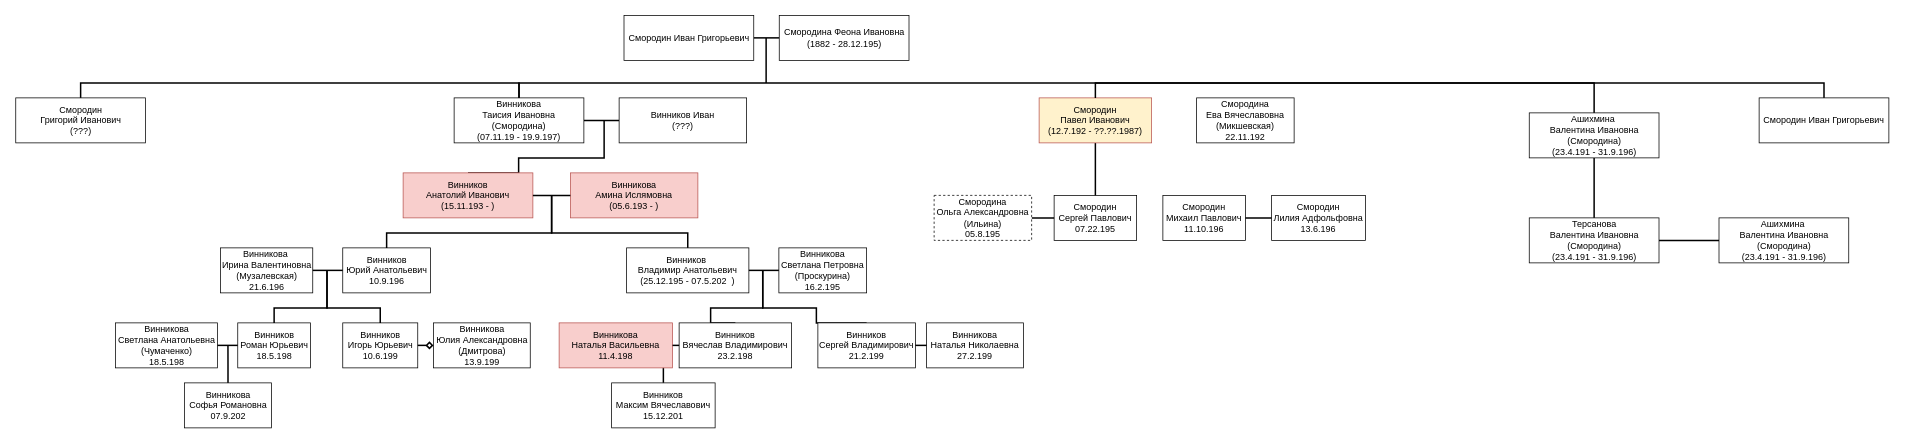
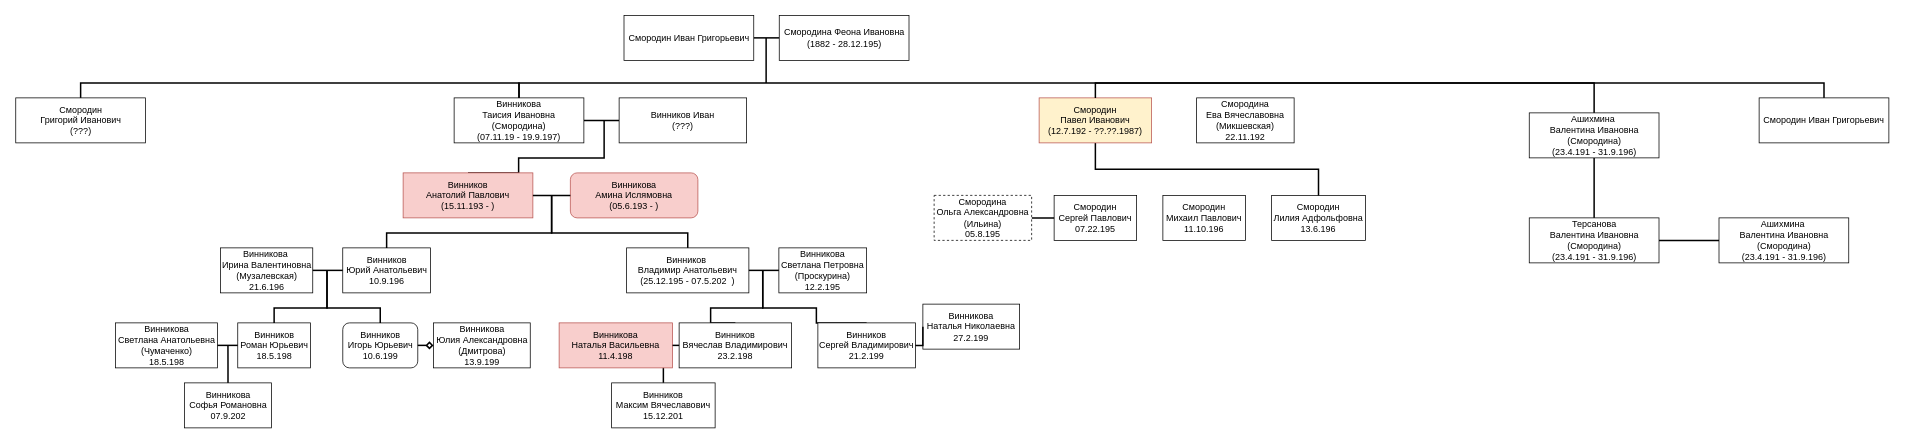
  <mxCell id="0" />
  <mxCell id="1" parent="0" />
  <mxCell id="2" style="edgeStyle=orthogonalEdgeStyle;rounded=0;orthogonalLoop=1;jettySize=auto;html=1;exitX=1;exitY=0.5;exitDx=0;exitDy=0;entryX=0;entryY=0.5;entryDx=0;entryDy=0;endArrow=none;endFill=0;strokeWidth=2;" parent="1" source="3" target="4" edge="1"><mxGeometry relative="1" as="geometry" /></mxCell>
  <mxCell id="3" value="Смородин Иван Григорьевич" style="rounded=0;whiteSpace=wrap;html=1;" parent="1" vertex="1"><mxGeometry x="831.5" y="20" width="173" height="60" as="geometry" /></mxCell>
  <mxCell id="4" value="Смородина Феона Ивановна&lt;br&gt;(1882 - 28.12.195)&lt;br&gt;" style="rounded=0;whiteSpace=wrap;html=1;" parent="1" vertex="1"><mxGeometry x="1038.5" y="20" width="173" height="60" as="geometry" /></mxCell>
  <mxCell id="5" style="edgeStyle=orthogonalEdgeStyle;rounded=0;orthogonalLoop=1;jettySize=auto;html=1;exitX=0.5;exitY=0;exitDx=0;exitDy=0;entryX=0.5;entryY=0;entryDx=0;entryDy=0;endArrow=none;endFill=0;strokeWidth=2;" parent="1" source="6" target="8" edge="1"><mxGeometry relative="1" as="geometry" /></mxCell>
  <mxCell id="6" value="Смородин &lt;br&gt;Григорий Иванович&lt;br&gt;(???)&lt;br&gt;" style="rounded=0;whiteSpace=wrap;html=1;" parent="1" vertex="1"><mxGeometry x="20.5" y="130" width="173" height="60" as="geometry" /></mxCell>
  <mxCell id="7" style="edgeStyle=elbowEdgeStyle;rounded=0;orthogonalLoop=1;jettySize=auto;html=1;exitX=1;exitY=0.5;exitDx=0;exitDy=0;entryX=0;entryY=0.5;entryDx=0;entryDy=0;endArrow=none;endFill=0;strokeWidth=2;strokeColor=#000000;" parent="1" source="8" target="24" edge="1"><mxGeometry relative="1" as="geometry" /></mxCell>
  <mxCell id="8" value="Винникова &lt;br&gt;Таисия Ивановна (Смородина)&lt;br&gt;(07.11.19 - 19.9.197)&lt;br&gt;" style="rounded=0;whiteSpace=wrap;html=1;" parent="1" vertex="1"><mxGeometry x="605" y="130" width="173" height="60" as="geometry" /></mxCell>
  <mxCell id="9" style="edgeStyle=orthogonalEdgeStyle;rounded=0;orthogonalLoop=1;jettySize=auto;html=1;exitX=0.5;exitY=0;exitDx=0;exitDy=0;entryX=0.5;entryY=0;entryDx=0;entryDy=0;endArrow=none;endFill=0;strokeWidth=2;" parent="1" source="11" target="8" edge="1"><mxGeometry relative="1" as="geometry" /></mxCell>
  <mxCell id="10" value="" style="edgeStyle=orthogonalEdgeStyle;rounded=0;orthogonalLoop=1;jettySize=auto;html=1;startArrow=none;startFill=0;endArrow=none;endFill=0;strokeColor=#000000;strokeWidth=2;" parent="1" source="11" target="13" edge="1"><mxGeometry relative="1" as="geometry" /></mxCell>
  <mxCell id="11" value="Ашихмина&amp;nbsp;&lt;br&gt;Валентина Ивановна&lt;br&gt;(Смородина)&lt;br&gt;(23.4.191 - 31.9.196)&lt;br&gt;" style="rounded=0;whiteSpace=wrap;html=1;" parent="1" vertex="1"><mxGeometry x="2038.5" y="150" width="173" height="60" as="geometry" /></mxCell>
  <mxCell id="12" value="" style="edgeStyle=orthogonalEdgeStyle;rounded=0;orthogonalLoop=1;jettySize=auto;html=1;startArrow=none;startFill=0;endArrow=none;endFill=0;strokeColor=#000000;strokeWidth=2;" parent="1" source="13" target="14" edge="1"><mxGeometry relative="1" as="geometry" /></mxCell>
  <mxCell id="13" value="Терсанова&lt;br&gt;Валентина Ивановна&lt;br&gt;(Смородина)&lt;br&gt;(23.4.191 - 31.9.196)&lt;br&gt;" style="rounded=0;whiteSpace=wrap;html=1;" parent="1" vertex="1"><mxGeometry x="2038.5" y="290" width="173" height="60" as="geometry" /></mxCell>
  <mxCell id="14" value="Ашихмина&amp;nbsp;&lt;br&gt;Валентина Ивановна&lt;br&gt;(Смородина)&lt;br&gt;(23.4.191 - 31.9.196)&lt;br&gt;" style="rounded=0;whiteSpace=wrap;html=1;" parent="1" vertex="1"><mxGeometry x="2291.5" y="290" width="173" height="60" as="geometry" /></mxCell>
- <mxCell id="15" style="edgeStyle=orthogonalEdgeStyle;rounded=0;orthogonalLoop=1;jettySize=auto;html=1;exitX=0.5;exitY=1;exitDx=0;exitDy=0;entryX=0.5;entryY=0;entryDx=0;entryDy=0;startArrow=none;startFill=0;endArrow=none;endFill=0;strokeColor=#000000;strokeWidth=2;" parent="1" source="16" target="18" edge="1"><mxGeometry relative="1" as="geometry" /></mxCell>
+ <mxCell id="15" style="edgeStyle=orthogonalEdgeStyle;rounded=0;orthogonalLoop=1;jettySize=auto;html=1;exitX=0.5;exitY=1;exitDx=0;exitDy=0;startArrow=none;startFill=0;endArrow=none;endFill=0;strokeColor=#000000;strokeWidth=2;" parent="1" source="16" target="52" edge="1"><mxGeometry relative="1" as="geometry" /></mxCell>
  <mxCell id="16" value="Смородин&lt;br&gt;Павел Иванович&lt;br&gt;(12.7.192 - ??.??.1987)&lt;br&gt;" style="rounded=0;whiteSpace=wrap;html=1;fillColor=#fff2cc;strokeColor=#b85450;" parent="1" vertex="1"><mxGeometry x="1385" y="130" width="150" height="60" as="geometry" /></mxCell>
  <mxCell id="17" value="" style="edgeStyle=orthogonalEdgeStyle;rounded=0;orthogonalLoop=1;jettySize=auto;html=1;startArrow=none;startFill=0;endArrow=none;endFill=0;strokeColor=#000000;strokeWidth=2;" parent="1" source="18" target="19" edge="1"><mxGeometry relative="1" as="geometry" /></mxCell>
  <mxCell id="18" value="Смородин&lt;br&gt;Сергей Павлович&lt;br&gt;07.22.195&lt;br&gt;" style="rounded=0;whiteSpace=wrap;html=1;fillColor=none;" parent="1" vertex="1"><mxGeometry x="1405" y="260" width="110" height="60" as="geometry" /></mxCell>
  <mxCell id="19" value="Смородина&lt;br&gt;Ольга Александровна&lt;br&gt;(Ильина)&lt;br&gt;05.8.195&lt;br&gt;" style="rounded=0;whiteSpace=wrap;html=1;dashed=1;" parent="1" vertex="1"><mxGeometry x="1245" y="260" width="130" height="60" as="geometry" /></mxCell>
  <mxCell id="20" value="Смородина&lt;br&gt;Ева Вячеславовна&lt;br&gt;(Микшевская)&lt;br&gt;22.11.192&lt;br&gt;" style="rounded=0;whiteSpace=wrap;html=1;" parent="1" vertex="1"><mxGeometry x="1595" y="130" width="130" height="60" as="geometry" /></mxCell>
  <mxCell id="21" style="edgeStyle=orthogonalEdgeStyle;rounded=0;orthogonalLoop=1;jettySize=auto;html=1;exitX=0.5;exitY=0;exitDx=0;exitDy=0;entryX=0.5;entryY=0;entryDx=0;entryDy=0;endArrow=none;endFill=0;strokeWidth=2;" parent="1" source="22" target="16" edge="1"><mxGeometry relative="1" as="geometry" /></mxCell>
  <mxCell id="22" value="Смородин Иван Григорьевич" style="rounded=0;whiteSpace=wrap;html=1;" parent="1" vertex="1"><mxGeometry x="2345" y="130" width="173" height="60" as="geometry" /></mxCell>
  <mxCell id="23" style="edgeStyle=orthogonalEdgeStyle;rounded=0;orthogonalLoop=1;jettySize=auto;html=1;exitX=0.5;exitY=0;exitDx=0;exitDy=0;startArrow=none;startFill=0;endArrow=none;endFill=0;strokeColor=#000000;strokeWidth=2;" parent="1" source="45" edge="1"><mxGeometry relative="1" as="geometry"><mxPoint x="805" y="160" as="targetPoint" /><Array as="points"><mxPoint x="691" y="210" /><mxPoint x="805" y="210" /></Array></mxGeometry></mxCell>
  <mxCell id="24" value="Винников Иван&lt;br&gt;(???)&lt;br&gt;" style="rounded=0;whiteSpace=wrap;html=1;" parent="1" vertex="1"><mxGeometry x="825" y="130" width="170" height="60" as="geometry" /></mxCell>
  <mxCell id="25" value="" style="group" parent="1" vertex="1" connectable="0"><mxGeometry x="193.5" y="330" width="513" height="240" as="geometry" /></mxCell>
  <mxCell id="26" value="" style="group" parent="25" vertex="1" connectable="0"><mxGeometry width="513" height="240" as="geometry" /></mxCell>
  <mxCell id="27" value="" style="group" parent="26" vertex="1" connectable="0"><mxGeometry x="263" y="100" width="250" height="60" as="geometry" /></mxCell>
- <mxCell id="28" value="Винников&lt;br&gt;Игорь Юрьевич&lt;br&gt;10.6.199&lt;br&gt;" style="rounded=0;whiteSpace=wrap;html=1;" parent="27" vertex="1"><mxGeometry width="100" height="60" as="geometry" /></mxCell>
+ <mxCell id="28" value="Винников&lt;br&gt;Игорь Юрьевич&lt;br&gt;10.6.199&lt;br&gt;" style="whiteSpace=wrap;html=1;rounded=1;" parent="27" vertex="1"><mxGeometry width="100" height="60" as="geometry" /></mxCell>
  <mxCell id="29" value="Винникова&lt;br&gt;Юлия Александровна&lt;br&gt;(Дмитрова)&lt;br&gt;13.9.199&lt;br&gt;" style="rounded=0;whiteSpace=wrap;html=1;" parent="27" vertex="1"><mxGeometry x="121" width="129" height="60" as="geometry" /></mxCell>
  <mxCell id="30" style="edgeStyle=orthogonalEdgeStyle;rounded=0;orthogonalLoop=1;jettySize=auto;html=1;exitX=1;exitY=0.5;exitDx=0;exitDy=0;entryX=0;entryY=0.5;entryDx=0;entryDy=0;startArrow=none;startFill=0;endArrow=diamond;endFill=0;strokeColor=#000000;strokeWidth=2;" parent="27" source="28" target="29" edge="1"><mxGeometry relative="1" as="geometry" /></mxCell>
  <mxCell id="31" value="" style="group" parent="26" vertex="1" connectable="0"><mxGeometry y="100" width="220" height="140" as="geometry" /></mxCell>
  <mxCell id="32" style="edgeStyle=orthogonalEdgeStyle;rounded=0;orthogonalLoop=1;jettySize=auto;html=1;exitX=0.5;exitY=0;exitDx=0;exitDy=0;startArrow=none;startFill=0;endArrow=none;endFill=0;strokeColor=#000000;strokeWidth=2;" parent="31" source="33" edge="1"><mxGeometry relative="1" as="geometry"><mxPoint x="109.931" y="30" as="targetPoint" /></mxGeometry></mxCell>
  <mxCell id="33" value="Винникова&lt;br&gt;Софья Романовна&lt;br&gt;07.9.202&lt;br&gt;" style="rounded=0;whiteSpace=wrap;html=1;" parent="31" vertex="1"><mxGeometry x="52" y="80" width="116" height="60" as="geometry" /></mxCell>
  <mxCell id="34" value="Винников&lt;br&gt;Роман Юрьевич&lt;br&gt;18.5.198&lt;br&gt;" style="rounded=0;whiteSpace=wrap;html=1;" parent="31" vertex="1"><mxGeometry x="123" width="97" height="60" as="geometry" /></mxCell>
  <mxCell id="35" value="Винникова&lt;br&gt;Светлана Анатольевна&lt;br&gt;(Чумаченко)&lt;br&gt;18.5.198&lt;br&gt;" style="rounded=0;whiteSpace=wrap;html=1;" parent="31" vertex="1"><mxGeometry x="-40" width="136" height="60" as="geometry" /></mxCell>
  <mxCell id="36" style="edgeStyle=orthogonalEdgeStyle;rounded=0;orthogonalLoop=1;jettySize=auto;html=1;exitX=0;exitY=0.5;exitDx=0;exitDy=0;entryX=1;entryY=0.5;entryDx=0;entryDy=0;startArrow=none;startFill=0;endArrow=none;endFill=0;strokeColor=#000000;strokeWidth=2;" parent="31" source="34" target="35" edge="1"><mxGeometry relative="1" as="geometry" /></mxCell>
  <mxCell id="37" value="" style="group" parent="26" vertex="1" connectable="0"><mxGeometry x="100" width="280" height="60" as="geometry" /></mxCell>
  <mxCell id="38" value="Винников &lt;br&gt;Юрий Анатольевич&lt;br&gt;10.9.196&lt;br&gt;" style="rounded=0;whiteSpace=wrap;html=1;" parent="37" vertex="1"><mxGeometry x="163" width="117" height="60" as="geometry" /></mxCell>
  <mxCell id="39" value="Винникова&amp;nbsp;&lt;br&gt;Ирина Валентиновна&lt;br&gt;(Музалевская)&lt;br&gt;21.6.196&lt;br&gt;" style="rounded=0;whiteSpace=wrap;html=1;" parent="37" vertex="1"><mxGeometry width="123" height="60" as="geometry" /></mxCell>
  <mxCell id="40" value="" style="edgeStyle=orthogonalEdgeStyle;rounded=0;orthogonalLoop=1;jettySize=auto;html=1;startArrow=none;startFill=0;endArrow=none;endFill=0;strokeColor=#000000;strokeWidth=2;" parent="37" source="38" target="39" edge="1"><mxGeometry relative="1" as="geometry" /></mxCell>
  <mxCell id="41" style="edgeStyle=orthogonalEdgeStyle;rounded=0;orthogonalLoop=1;jettySize=auto;html=1;exitX=0.5;exitY=0;exitDx=0;exitDy=0;startArrow=none;startFill=0;endArrow=none;endFill=0;strokeColor=#000000;strokeWidth=2;" parent="26" source="34" edge="1"><mxGeometry relative="1" as="geometry"><mxPoint x="242" y="30" as="targetPoint" /><Array as="points"><mxPoint x="172" y="80" /><mxPoint x="242" y="80" /></Array></mxGeometry></mxCell>
  <mxCell id="42" style="edgeStyle=orthogonalEdgeStyle;rounded=0;orthogonalLoop=1;jettySize=auto;html=1;exitX=0.5;exitY=0;exitDx=0;exitDy=0;startArrow=none;startFill=0;endArrow=none;endFill=0;strokeColor=#000000;strokeWidth=2;" parent="26" source="28" edge="1"><mxGeometry relative="1" as="geometry"><mxPoint x="242" y="30" as="targetPoint" /><Array as="points"><mxPoint x="313" y="80" /><mxPoint x="242" y="80" /></Array></mxGeometry></mxCell>
  <mxCell id="43" value="" style="group" parent="1" vertex="1" connectable="0"><mxGeometry x="537" y="230" width="393" height="60" as="geometry" /></mxCell>
  <mxCell id="44" value="" style="group" parent="43" vertex="1" connectable="0"><mxGeometry width="393" height="60" as="geometry" /></mxCell>
- <mxCell id="45" value="Винников &lt;br&gt;Анатолий Иванович&lt;br&gt;(15.11.193 - )&lt;br&gt;" style="rounded=0;whiteSpace=wrap;html=1;fillColor=#f8cecc;strokeColor=#b85450;" parent="44" vertex="1"><mxGeometry width="173" height="60" as="geometry" /></mxCell>
- <mxCell id="46" value="Винникова &lt;br&gt;Амина Ислямовна&lt;br&gt;(05.6.193 - )&lt;br&gt;" style="rounded=0;whiteSpace=wrap;html=1;fillColor=#f8cecc;strokeColor=#b85450;" parent="44" vertex="1"><mxGeometry x="223" width="170" height="60" as="geometry" /></mxCell>
+ <mxCell id="45" value="Винников &lt;br&gt;Анатолий Павлович&lt;br&gt;(15.11.193 - )&lt;br&gt;" style="rounded=0;whiteSpace=wrap;html=1;fillColor=#f8cecc;strokeColor=#b85450;" parent="44" vertex="1"><mxGeometry width="173" height="60" as="geometry" /></mxCell>
+ <mxCell id="46" value="Винникова &lt;br&gt;Амина Ислямовна&lt;br&gt;(05.6.193 - )&lt;br&gt;" style="whiteSpace=wrap;html=1;fillColor=#f8cecc;strokeColor=#b85450;rounded=1;" parent="44" vertex="1"><mxGeometry x="223" width="170" height="60" as="geometry" /></mxCell>
  <mxCell id="47" style="edgeStyle=orthogonalEdgeStyle;rounded=0;orthogonalLoop=1;jettySize=auto;html=1;exitX=1;exitY=0.5;exitDx=0;exitDy=0;entryX=0;entryY=0.5;entryDx=0;entryDy=0;endArrow=none;endFill=0;strokeWidth=2;" parent="44" source="45" target="46" edge="1"><mxGeometry relative="1" as="geometry" /></mxCell>
  <mxCell id="48" style="edgeStyle=orthogonalEdgeStyle;rounded=0;orthogonalLoop=1;jettySize=auto;html=1;exitX=0.5;exitY=0;exitDx=0;exitDy=0;startArrow=none;startFill=0;endArrow=none;endFill=0;strokeColor=#000000;strokeWidth=2;" parent="1" source="38" edge="1"><mxGeometry relative="1" as="geometry"><mxPoint x="735" y="260" as="targetPoint" /><Array as="points"><mxPoint x="515" y="310" /><mxPoint x="735" y="310" /></Array></mxGeometry></mxCell>
  <mxCell id="49" style="edgeStyle=orthogonalEdgeStyle;rounded=0;orthogonalLoop=1;jettySize=auto;html=1;exitX=0.5;exitY=0;exitDx=0;exitDy=0;startArrow=none;startFill=0;endArrow=none;endFill=0;strokeColor=#000000;strokeWidth=2;" parent="1" source="55" edge="1"><mxGeometry relative="1" as="geometry"><mxPoint x="735" y="260" as="targetPoint" /><Array as="points"><mxPoint x="916" y="310" /><mxPoint x="735" y="310" /></Array></mxGeometry></mxCell>
- <mxCell id="50" value="" style="edgeStyle=orthogonalEdgeStyle;rounded=0;orthogonalLoop=1;jettySize=auto;html=1;startArrow=none;startFill=0;endArrow=none;endFill=0;strokeColor=#000000;strokeWidth=2;" parent="1" source="51" target="52" edge="1"><mxGeometry relative="1" as="geometry" /></mxCell>
  <mxCell id="51" value="Смородин&lt;br&gt;Михаил Павлович&lt;br&gt;11.10.196&lt;br&gt;" style="rounded=0;whiteSpace=wrap;html=1;fillColor=none;" parent="1" vertex="1"><mxGeometry x="1550" y="260" width="110" height="60" as="geometry" /></mxCell>
  <mxCell id="52" value="Смородин&lt;br&gt;Лилия Адфольфовна&lt;br&gt;13.6.196&lt;br&gt;" style="rounded=0;whiteSpace=wrap;html=1;fillColor=none;" parent="1" vertex="1"><mxGeometry x="1695" y="260" width="125" height="60" as="geometry" /></mxCell>
  <mxCell id="53" value="" style="group" parent="1" vertex="1" connectable="0"><mxGeometry x="875" y="330" width="280" height="60" as="geometry" /></mxCell>
- <mxCell id="54" value="Винникова&lt;br&gt;Светлана Петровна&lt;br&gt;(Проскурина)&lt;br&gt;16.2.195&lt;br&gt;" style="rounded=0;whiteSpace=wrap;html=1;" parent="53" vertex="1"><mxGeometry x="163" width="117" height="60" as="geometry" /></mxCell>
+ <mxCell id="54" value="Винникова&lt;br&gt;Светлана Петровна&lt;br&gt;(Проскурина)&lt;br&gt;12.2.195&lt;br&gt;" style="rounded=0;whiteSpace=wrap;html=1;" parent="53" vertex="1"><mxGeometry x="163" width="117" height="60" as="geometry" /></mxCell>
  <mxCell id="55" value="Винников&amp;nbsp;&lt;br&gt;Владимир Анатольевич&lt;br&gt;(25.12.195 - 07.5.202&amp;nbsp; )&lt;br&gt;" style="rounded=0;whiteSpace=wrap;html=1;" parent="53" vertex="1"><mxGeometry x="-40" width="163" height="60" as="geometry" /></mxCell>
  <mxCell id="56" value="" style="edgeStyle=orthogonalEdgeStyle;rounded=0;orthogonalLoop=1;jettySize=auto;html=1;startArrow=none;startFill=0;endArrow=none;endFill=0;strokeColor=#000000;strokeWidth=2;" parent="53" source="54" target="55" edge="1"><mxGeometry relative="1" as="geometry" /></mxCell>
  <mxCell id="57" style="edgeStyle=orthogonalEdgeStyle;rounded=0;orthogonalLoop=1;jettySize=auto;html=1;exitX=0.5;exitY=0;exitDx=0;exitDy=0;startArrow=none;startFill=0;endArrow=none;endFill=0;strokeColor=#000000;strokeWidth=2;" parent="1" source="62" edge="1"><mxGeometry relative="1" as="geometry"><mxPoint x="1016.471" y="360.235" as="targetPoint" /><Array as="points"><mxPoint x="947" y="410" /><mxPoint x="1017" y="410" /></Array></mxGeometry></mxCell>
  <mxCell id="58" style="edgeStyle=orthogonalEdgeStyle;rounded=0;orthogonalLoop=1;jettySize=auto;html=1;exitX=0.5;exitY=0;exitDx=0;exitDy=0;startArrow=none;startFill=0;endArrow=none;endFill=0;strokeColor=#000000;strokeWidth=2;" parent="1" source="65" edge="1"><mxGeometry relative="1" as="geometry"><mxPoint x="1016.471" y="360.235" as="targetPoint" /><Array as="points"><mxPoint x="1088" y="410" /><mxPoint x="1017" y="410" /></Array></mxGeometry></mxCell>
  <mxCell id="59" style="edgeStyle=orthogonalEdgeStyle;rounded=0;orthogonalLoop=1;jettySize=auto;html=1;startArrow=none;startFill=0;endArrow=none;endFill=0;strokeColor=#000000;strokeWidth=2;" parent="1" source="60" edge="1"><mxGeometry relative="1" as="geometry"><mxPoint x="884" y="460" as="targetPoint" /></mxGeometry></mxCell>
  <mxCell id="60" value="Винников&lt;br&gt;Максим Вячеславович&lt;br&gt;15.12.201&lt;br&gt;" style="rounded=0;whiteSpace=wrap;html=1;" parent="1" vertex="1"><mxGeometry x="815" y="510" width="138" height="60" as="geometry" /></mxCell>
  <mxCell id="61" value="" style="group" parent="1" vertex="1" connectable="0"><mxGeometry x="745" y="430" width="310" height="60" as="geometry" /></mxCell>
  <mxCell id="62" value="Винников&lt;br&gt;Вячеслав Владимирович&lt;br&gt;23.2.198&lt;br&gt;" style="rounded=0;whiteSpace=wrap;html=1;" parent="61" vertex="1"><mxGeometry x="160" width="150" height="60" as="geometry" /></mxCell>
  <mxCell id="63" value="Винникова&lt;br&gt;Наталья Васильевна&lt;br&gt;11.4.198&lt;br&gt;" style="rounded=0;whiteSpace=wrap;html=1;fillColor=#f8cecc;strokeColor=#b85450;" parent="61" vertex="1"><mxGeometry width="151.2" height="60" as="geometry" /></mxCell>
  <mxCell id="64" style="edgeStyle=orthogonalEdgeStyle;rounded=0;orthogonalLoop=1;jettySize=auto;html=1;exitX=0;exitY=0.5;exitDx=0;exitDy=0;entryX=1;entryY=0.5;entryDx=0;entryDy=0;startArrow=none;startFill=0;endArrow=none;endFill=0;strokeColor=#000000;strokeWidth=2;" parent="61" source="62" target="63" edge="1"><mxGeometry relative="1" as="geometry" /></mxCell>
  <mxCell id="65" value="Винников&lt;br&gt;Сергей Владимирович&lt;br&gt;21.2.199&lt;br&gt;" style="rounded=0;whiteSpace=wrap;html=1;" parent="1" vertex="1"><mxGeometry x="1090" y="430" width="130" height="60" as="geometry" /></mxCell>
- <mxCell id="66" value="Винникова&lt;br&gt;Наталья Николаевна&lt;br&gt;27.2.199&lt;br&gt;" style="rounded=0;whiteSpace=wrap;html=1;" parent="1" vertex="1"><mxGeometry x="1235" y="430" width="129" height="60" as="geometry" /></mxCell>
+ <mxCell id="66" value="Винникова&lt;br&gt;Наталья Николаевна&lt;br&gt;27.2.199&lt;br&gt;" style="rounded=0;whiteSpace=wrap;html=1;" parent="1" vertex="1"><mxGeometry x="1230" y="405" width="129" height="60" as="geometry" /></mxCell>
  <mxCell id="67" style="edgeStyle=orthogonalEdgeStyle;rounded=0;orthogonalLoop=1;jettySize=auto;html=1;exitX=1;exitY=0.5;exitDx=0;exitDy=0;entryX=0;entryY=0.5;entryDx=0;entryDy=0;startArrow=none;startFill=0;endArrow=none;endFill=0;strokeColor=#000000;strokeWidth=2;" parent="1" source="65" target="66" edge="1"><mxGeometry relative="1" as="geometry" /></mxCell>
  <mxCell id="68" value="" style="endArrow=none;html=1;strokeWidth=2;" edge="1" parent="1"><mxGeometry width="50" height="50" relative="1" as="geometry"><mxPoint x="1021" y="110" as="sourcePoint" /><mxPoint x="1021" y="50" as="targetPoint" /></mxGeometry></mxCell>
